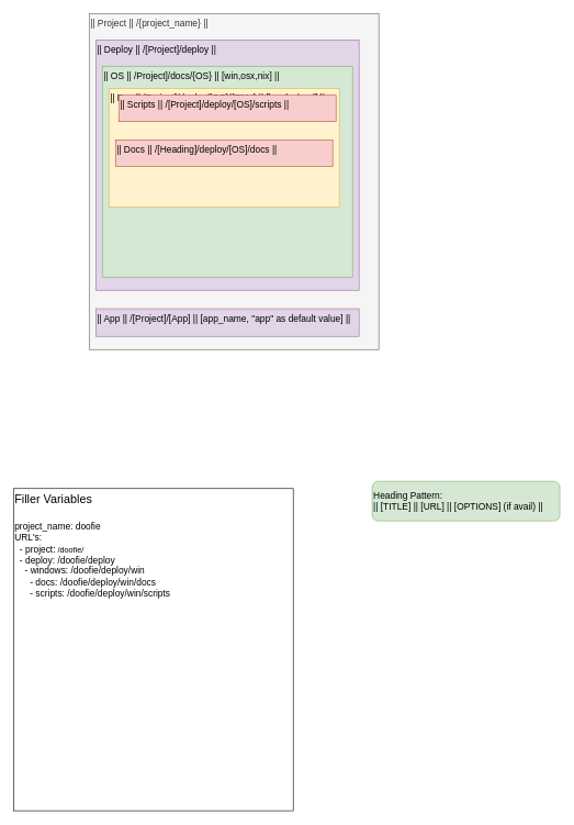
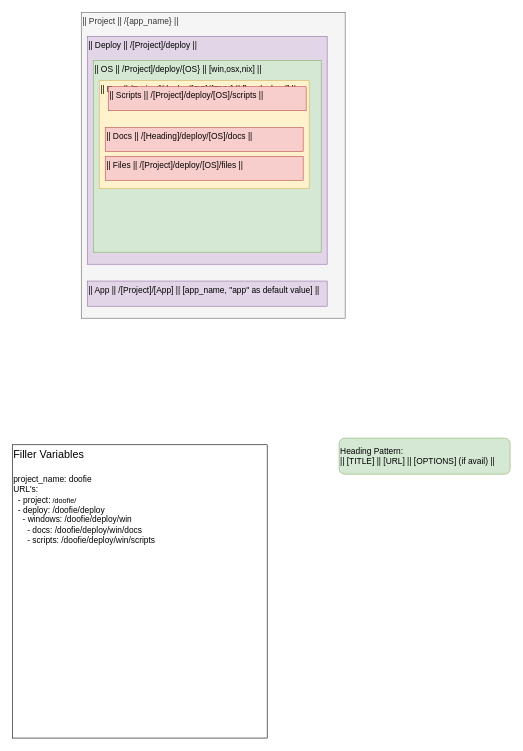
  <mxCell id="0" />
  <mxCell id="1" parent="0" />
- <mxCell id="2" value="&lt;div style=&quot;font-size: 14px&quot;&gt;|| Project || /{project_name} ||&lt;br&gt;&lt;/div&gt;" style="rounded=0;whiteSpace=wrap;html=1;labelPosition=center;verticalLabelPosition=middle;align=left;verticalAlign=top;spacingLeft=0;spacingRight=0;spacingTop=0;spacingBottom=0;textDirection=ltr;fontSize=18;fillColor=#f5f5f5;strokeColor=#666666;fontColor=#333333;" parent="1" vertex="1"><mxGeometry x="135" y="20" width="440" height="510" as="geometry" /></mxCell>
+ <mxCell id="2" value="&lt;div style=&quot;font-size: 14px&quot;&gt;|| Project || /{app_name} ||&lt;br&gt;&lt;/div&gt;" style="rounded=0;whiteSpace=wrap;html=1;labelPosition=center;verticalLabelPosition=middle;align=left;verticalAlign=top;spacingLeft=0;spacingRight=0;spacingTop=0;spacingBottom=0;textDirection=ltr;fontSize=18;fillColor=#f5f5f5;strokeColor=#666666;fontColor=#333333;" parent="1" vertex="1"><mxGeometry x="135" y="20" width="440" height="510" as="geometry" /></mxCell>
  <mxCell id="3" value="&lt;div style=&quot;font-size: 14px&quot;&gt;|| Deploy || /[Project]/deploy ||&lt;br&gt;&lt;/div&gt;" style="rounded=0;whiteSpace=wrap;html=1;labelPosition=center;verticalLabelPosition=middle;align=left;verticalAlign=top;spacingLeft=0;spacingRight=0;spacingTop=0;spacingBottom=0;textDirection=ltr;fontSize=18;fillColor=#e1d5e7;strokeColor=#9673a6;" parent="1" vertex="1"><mxGeometry x="145" y="60" width="400" height="380" as="geometry" /></mxCell>
  <mxCell id="4" value="&lt;div&gt;Filler Variables&lt;/div&gt;&lt;div&gt;&lt;br&gt;&lt;/div&gt;&lt;div style=&quot;font-size: 14px&quot;&gt;project_name: doofie&lt;br&gt;&lt;/div&gt;&lt;div style=&quot;font-size: 14px&quot;&gt;&lt;font style=&quot;font-size: 14px&quot;&gt;URL's:&lt;/font&gt;&lt;/div&gt;&lt;div style=&quot;font-size: 12px&quot;&gt;&lt;font style=&quot;font-size: 14px&quot;&gt;&amp;nbsp; - project:&lt;/font&gt; /doofie/&lt;/div&gt;&lt;div style=&quot;font-size: 14px&quot;&gt;&amp;nbsp; - deploy: /doofie/deploy&lt;/div&gt;&lt;div style=&quot;font-size: 14px&quot;&gt;&amp;nbsp;&amp;nbsp;&amp;nbsp; - windows: /doofie/deploy/win&lt;br&gt;&lt;/div&gt;&lt;div style=&quot;font-size: 14px&quot;&gt;&amp;nbsp;&amp;nbsp;&amp;nbsp;&amp;nbsp;&amp;nbsp; - docs: /doofie/deploy/win/docs&lt;/div&gt;&lt;div style=&quot;font-size: 14px&quot;&gt;&amp;nbsp;&amp;nbsp;&amp;nbsp;&amp;nbsp;&amp;nbsp; - scripts: /doofie/deploy/win/scripts&lt;br&gt;&lt;/div&gt;" style="rounded=0;whiteSpace=wrap;html=1;fontSize=18;align=left;verticalAlign=top;" parent="1" vertex="1"><mxGeometry x="20" y="741" width="425" height="489" as="geometry" /></mxCell>
- <mxCell id="5" value="|| OS || /Project]/docs/{OS} || [win,osx,nix] ||" style="rounded=0;whiteSpace=wrap;html=1;fontSize=14;align=left;verticalAlign=top;fillColor=#d5e8d4;strokeColor=#82b366;" parent="1" vertex="1"><mxGeometry x="155" y="100" width="380" height="320" as="geometry" /></mxCell>
+ <mxCell id="5" value="|| OS || /Project]/deploy/{OS} || [win,osx,nix] ||" style="rounded=0;whiteSpace=wrap;html=1;fontSize=14;align=left;verticalAlign=top;fillColor=#d5e8d4;strokeColor=#82b366;" parent="1" vertex="1"><mxGeometry x="155" y="100" width="380" height="320" as="geometry" /></mxCell>
  <mxCell id="6" value="&lt;div&gt;Heading Pattern:&lt;/div&gt;&lt;div&gt;|| [TITLE] || [URL] || [OPTIONS] (if avail) ||&lt;br&gt;&lt;/div&gt;" style="rounded=1;whiteSpace=wrap;html=1;fontSize=14;align=left;fillColor=#d5e8d4;strokeColor=#82b366;" parent="1" vertex="1"><mxGeometry x="565" y="730" width="285" height="60" as="geometry" /></mxCell>
  <mxCell id="7" value="&lt;div style=&quot;font-size: 14px&quot;&gt;|| App || /[Project]/[App] || [app_name, &quot;app&quot; as default value] ||&lt;br&gt;&lt;/div&gt;" style="rounded=0;whiteSpace=wrap;html=1;labelPosition=center;verticalLabelPosition=middle;align=left;verticalAlign=top;spacingLeft=0;spacingRight=0;spacingTop=0;spacingBottom=0;textDirection=ltr;fontSize=18;fillColor=#e1d5e7;strokeColor=#9673a6;" parent="1" vertex="1"><mxGeometry x="145" y="468" width="400" height="42" as="geometry" /></mxCell>
  <mxCell id="8" value="|| Env || /Project]/deploy/{OS}/{ENV} || [local, cloud] ||" style="rounded=0;whiteSpace=wrap;html=1;fontSize=14;align=left;verticalAlign=top;fillColor=#fff2cc;strokeColor=#d6b656;" vertex="1" parent="1"><mxGeometry x="165" y="134" width="350" height="180" as="geometry" /></mxCell>
+ <mxCell id="9" value="|| Files || /[Project]/deploy/[OS]/files ||" style="rounded=0;whiteSpace=wrap;html=1;fontSize=14;align=left;verticalAlign=top;fillColor=#f8cecc;strokeColor=#b85450;" parent="1" vertex="1"><mxGeometry x="175" y="260" width="330" height="40" as="geometry" /></mxCell>
  <mxCell id="10" value="|| Docs || /[Heading]/deploy/[OS]/docs ||" style="rounded=0;whiteSpace=wrap;html=1;fontSize=14;align=left;verticalAlign=top;fillColor=#f8cecc;strokeColor=#b85450;" parent="1" vertex="1"><mxGeometry x="175" y="212" width="330" height="40" as="geometry" /></mxCell>
  <mxCell id="11" value="|| Scripts || /[Project]/deploy/[OS]/scripts ||" style="rounded=0;whiteSpace=wrap;html=1;fontSize=14;align=left;verticalAlign=top;fillColor=#f8cecc;strokeColor=#b85450;" parent="1" vertex="1"><mxGeometry x="180" y="144" width="330" height="40" as="geometry" /></mxCell>
